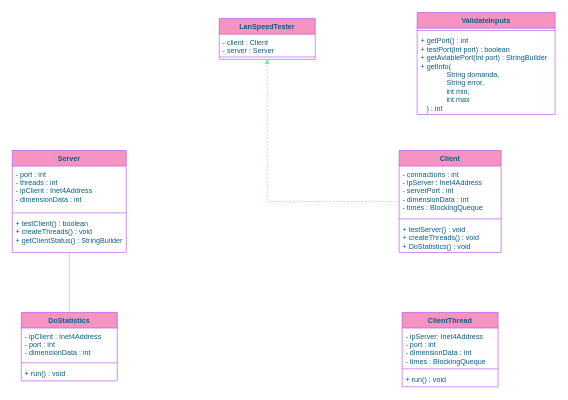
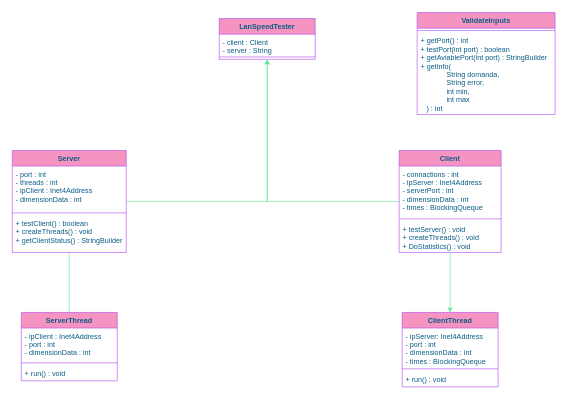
  <mxCell id="0" />
  <mxCell id="1" parent="0" />
  <mxCell id="2" style="edgeStyle=orthogonalEdgeStyle;rounded=0;orthogonalLoop=1;jettySize=auto;html=1;strokeColor=#60E696;fontColor=#095C86;endArrow=none;" parent="1" source="24" target="14" edge="1"><mxGeometry relative="1" as="geometry" /></mxCell>
- <mxCell id="5" style="edgeStyle=orthogonalEdgeStyle;rounded=0;orthogonalLoop=1;jettySize=auto;html=1;strokeColor=#60E696;fontColor=#095C86;dashed=1;" parent="1" source="6" target="21" edge="1"><mxGeometry relative="1" as="geometry" /></mxCell>
+ <mxCell id="3" style="edgeStyle=orthogonalEdgeStyle;rounded=0;orthogonalLoop=1;jettySize=auto;html=1;entryX=0.5;entryY=0;entryDx=0;entryDy=0;strokeColor=#60E696;fontColor=#095C86;" parent="1" source="6" target="10" edge="1"><mxGeometry relative="1" as="geometry" /></mxCell>
+ <mxCell id="4" style="edgeStyle=orthogonalEdgeStyle;rounded=0;orthogonalLoop=1;jettySize=auto;html=1;strokeColor=#60E696;fontColor=#095C86;" parent="1" source="24" target="21" edge="1"><mxGeometry relative="1" as="geometry" /></mxCell>
+ <mxCell id="5" style="edgeStyle=orthogonalEdgeStyle;rounded=0;orthogonalLoop=1;jettySize=auto;html=1;strokeColor=#60E696;fontColor=#095C86;" parent="1" source="6" target="21" edge="1"><mxGeometry relative="1" as="geometry" /></mxCell>
  <mxCell id="6" value="Client" style="swimlane;fontStyle=1;align=center;verticalAlign=top;childLayout=stackLayout;horizontal=1;startSize=26;horizontalStack=0;resizeParent=1;resizeParentMax=0;resizeLast=0;collapsible=1;marginBottom=0;fillColor=#F694C1;strokeColor=#AF45ED;fontColor=#095C86;" parent="1" vertex="1"><mxGeometry x="665" y="250" width="170" height="170" as="geometry" /></mxCell>
  <mxCell id="7" value="- connactions : int&#10;- ipServer : Inet4Address&#10;- serverPort : int&#10;- dimensionData : int&#10;- times : BlockingQueque" style="text;strokeColor=none;fillColor=none;align=left;verticalAlign=top;spacingLeft=4;spacingRight=4;overflow=hidden;rotatable=0;points=[[0,0.5],[1,0.5]];portConstraint=eastwest;fontColor=#095C86;" parent="6" vertex="1"><mxGeometry y="26" width="170" height="84" as="geometry" /></mxCell>
  <mxCell id="8" value="" style="line;strokeWidth=1;fillColor=none;align=left;verticalAlign=middle;spacingTop=-1;spacingLeft=3;spacingRight=3;rotatable=0;labelPosition=right;points=[];portConstraint=eastwest;strokeColor=#AF45ED;fontColor=#095C86;" parent="6" vertex="1"><mxGeometry y="110" width="170" height="8" as="geometry" /></mxCell>
  <mxCell id="9" value="+ testServer() : void&#10;+ createThreads() : void&#10;+ DoStatistics() : void" style="text;strokeColor=none;fillColor=none;align=left;verticalAlign=top;spacingLeft=4;spacingRight=4;overflow=hidden;rotatable=0;points=[[0,0.5],[1,0.5]];portConstraint=eastwest;fontColor=#095C86;" parent="6" vertex="1"><mxGeometry y="118" width="170" height="52" as="geometry" /></mxCell>
  <mxCell id="10" value="ClientThread" style="swimlane;fontStyle=1;align=center;verticalAlign=top;childLayout=stackLayout;horizontal=1;startSize=26;horizontalStack=0;resizeParent=1;resizeParentMax=0;resizeLast=0;collapsible=1;marginBottom=0;fillColor=#F694C1;strokeColor=#AF45ED;fontColor=#095C86;" parent="1" vertex="1"><mxGeometry x="670" y="520" width="160" height="124" as="geometry" /></mxCell>
  <mxCell id="11" value="- ipServer: Inet4Address&#10;- port : int&#10;- dimensionData : int&#10;- times : BlockingQueque" style="text;strokeColor=none;fillColor=none;align=left;verticalAlign=top;spacingLeft=4;spacingRight=4;overflow=hidden;rotatable=0;points=[[0,0.5],[1,0.5]];portConstraint=eastwest;fontColor=#095C86;" parent="10" vertex="1"><mxGeometry y="26" width="160" height="64" as="geometry" /></mxCell>
  <mxCell id="12" value="" style="line;strokeWidth=1;fillColor=none;align=left;verticalAlign=middle;spacingTop=-1;spacingLeft=3;spacingRight=3;rotatable=0;labelPosition=right;points=[];portConstraint=eastwest;strokeColor=#AF45ED;fontColor=#095C86;" parent="10" vertex="1"><mxGeometry y="90" width="160" height="8" as="geometry" /></mxCell>
  <mxCell id="13" value="+ run() : void" style="text;strokeColor=none;fillColor=none;align=left;verticalAlign=top;spacingLeft=4;spacingRight=4;overflow=hidden;rotatable=0;points=[[0,0.5],[1,0.5]];portConstraint=eastwest;fontColor=#095C86;" parent="10" vertex="1"><mxGeometry y="98" width="160" height="26" as="geometry" /></mxCell>
- <mxCell id="14" value="DoStatistics" style="swimlane;fontStyle=1;align=center;verticalAlign=top;childLayout=stackLayout;horizontal=1;startSize=26;horizontalStack=0;resizeParent=1;resizeParentMax=0;resizeLast=0;collapsible=1;marginBottom=0;fillColor=#F694C1;strokeColor=#AF45ED;fontColor=#095C86;" parent="1" vertex="1"><mxGeometry x="35" y="520" width="160" height="114" as="geometry" /></mxCell>
+ <mxCell id="14" value="ServerThread" style="swimlane;fontStyle=1;align=center;verticalAlign=top;childLayout=stackLayout;horizontal=1;startSize=26;horizontalStack=0;resizeParent=1;resizeParentMax=0;resizeLast=0;collapsible=1;marginBottom=0;fillColor=#F694C1;strokeColor=#AF45ED;fontColor=#095C86;" parent="1" vertex="1"><mxGeometry x="35" y="520" width="160" height="114" as="geometry" /></mxCell>
  <mxCell id="15" value="- ipClient : Inet4Address&#10;- port : int&#10;- dimensionData : int" style="text;strokeColor=none;fillColor=none;align=left;verticalAlign=top;spacingLeft=4;spacingRight=4;overflow=hidden;rotatable=0;points=[[0,0.5],[1,0.5]];portConstraint=eastwest;fontColor=#095C86;" parent="14" vertex="1"><mxGeometry y="26" width="160" height="54" as="geometry" /></mxCell>
  <mxCell id="16" value="" style="line;strokeWidth=1;fillColor=none;align=left;verticalAlign=middle;spacingTop=-1;spacingLeft=3;spacingRight=3;rotatable=0;labelPosition=right;points=[];portConstraint=eastwest;strokeColor=#AF45ED;fontColor=#095C86;" parent="14" vertex="1"><mxGeometry y="80" width="160" height="8" as="geometry" /></mxCell>
  <mxCell id="17" value="+ run() : void" style="text;strokeColor=none;fillColor=none;align=left;verticalAlign=top;spacingLeft=4;spacingRight=4;overflow=hidden;rotatable=0;points=[[0,0.5],[1,0.5]];portConstraint=eastwest;fontColor=#095C86;" parent="14" vertex="1"><mxGeometry y="88" width="160" height="26" as="geometry" /></mxCell>
  <mxCell id="18" value="ValidateInputs" style="swimlane;fontStyle=1;align=center;verticalAlign=top;childLayout=stackLayout;horizontal=1;startSize=26;horizontalStack=0;resizeParent=1;resizeParentMax=0;resizeLast=0;collapsible=1;marginBottom=0;fillColor=#F694C1;strokeColor=#AF45ED;fontColor=#095C86;" parent="1" vertex="1"><mxGeometry x="695" y="20" width="230" height="170" as="geometry" /></mxCell>
  <mxCell id="19" value="" style="line;strokeWidth=1;fillColor=none;align=left;verticalAlign=middle;spacingTop=-1;spacingLeft=3;spacingRight=3;rotatable=0;labelPosition=right;points=[];portConstraint=eastwest;strokeColor=#AF45ED;fontColor=#095C86;" parent="18" vertex="1"><mxGeometry y="26" width="230" height="8" as="geometry" /></mxCell>
  <mxCell id="20" value="+ getPort() : int&#10;+ testPort(int port) : boolean&#10;+ getAviablePort(int port) : StringBuilder&#10;+ getInfo(&#10;             String domanda, &#10;             String error, &#10;             int min,&#10;             int max&#10;   ) : int" style="text;strokeColor=none;fillColor=none;align=left;verticalAlign=top;spacingLeft=4;spacingRight=4;overflow=hidden;rotatable=0;points=[[0,0.5],[1,0.5]];portConstraint=eastwest;fontColor=#095C86;" parent="18" vertex="1"><mxGeometry y="34" width="230" height="136" as="geometry" /></mxCell>
  <mxCell id="21" value="LanSpeedTester" style="swimlane;fontStyle=1;align=center;verticalAlign=top;childLayout=stackLayout;horizontal=1;startSize=26;horizontalStack=0;resizeParent=1;resizeParentMax=0;resizeLast=0;collapsible=1;marginBottom=0;fillColor=#F694C1;strokeColor=#AF45ED;fontColor=#095C86;" parent="1" vertex="1"><mxGeometry x="365" y="30" width="160" height="68" as="geometry" /></mxCell>
- <mxCell id="22" value="- client : Client&#10;- server : Server" style="text;strokeColor=none;fillColor=none;align=left;verticalAlign=top;spacingLeft=4;spacingRight=4;overflow=hidden;rotatable=0;points=[[0,0.5],[1,0.5]];portConstraint=eastwest;fontColor=#095C86;" parent="21" vertex="1"><mxGeometry y="26" width="160" height="34" as="geometry" /></mxCell>
+ <mxCell id="22" value="- client : Client&#10;- server : String" style="text;strokeColor=none;fillColor=none;align=left;verticalAlign=top;spacingLeft=4;spacingRight=4;overflow=hidden;rotatable=0;points=[[0,0.5],[1,0.5]];portConstraint=eastwest;fontColor=#095C86;" parent="21" vertex="1"><mxGeometry y="26" width="160" height="34" as="geometry" /></mxCell>
  <mxCell id="23" value="" style="line;strokeWidth=1;fillColor=none;align=left;verticalAlign=middle;spacingTop=-1;spacingLeft=3;spacingRight=3;rotatable=0;labelPosition=right;points=[];portConstraint=eastwest;strokeColor=#AF45ED;fontColor=#095C86;" parent="21" vertex="1"><mxGeometry y="60" width="160" height="8" as="geometry" /></mxCell>
  <mxCell id="24" value="Server" style="swimlane;fontStyle=1;align=center;verticalAlign=top;childLayout=stackLayout;horizontal=1;startSize=26;horizontalStack=0;resizeParent=1;resizeParentMax=0;resizeLast=0;collapsible=1;marginBottom=0;fillColor=#F694C1;strokeColor=#AF45ED;fontColor=#095C86;" parent="1" vertex="1"><mxGeometry x="20" y="250" width="190" height="170" as="geometry"><mxRectangle x="100" y="160" width="70" height="26" as="alternateBounds" /></mxGeometry></mxCell>
  <mxCell id="25" value="- port : int&#10;- threads : int&#10;- ipClient : Inet4Address&#10;- dimensionData : int" style="text;strokeColor=none;fillColor=none;align=left;verticalAlign=top;spacingLeft=4;spacingRight=4;overflow=hidden;rotatable=0;points=[[0,0.5],[1,0.5]];portConstraint=eastwest;fontColor=#095C86;" parent="24" vertex="1"><mxGeometry y="26" width="190" height="74" as="geometry" /></mxCell>
  <mxCell id="26" value="" style="line;strokeWidth=1;fillColor=none;align=left;verticalAlign=middle;spacingTop=-1;spacingLeft=3;spacingRight=3;rotatable=0;labelPosition=right;points=[];portConstraint=eastwest;strokeColor=#AF45ED;fontColor=#095C86;" parent="24" vertex="1"><mxGeometry y="100" width="190" height="8" as="geometry" /></mxCell>
  <mxCell id="27" value="+ testClient() : boolean&#10;+ createThreads() : void&#10;+ getClientStatus() : StringBuilder" style="text;strokeColor=none;fillColor=none;align=left;verticalAlign=top;spacingLeft=4;spacingRight=4;overflow=hidden;rotatable=0;points=[[0,0.5],[1,0.5]];portConstraint=eastwest;fontColor=#095C86;" parent="24" vertex="1"><mxGeometry y="108" width="190" height="62" as="geometry" /></mxCell>
